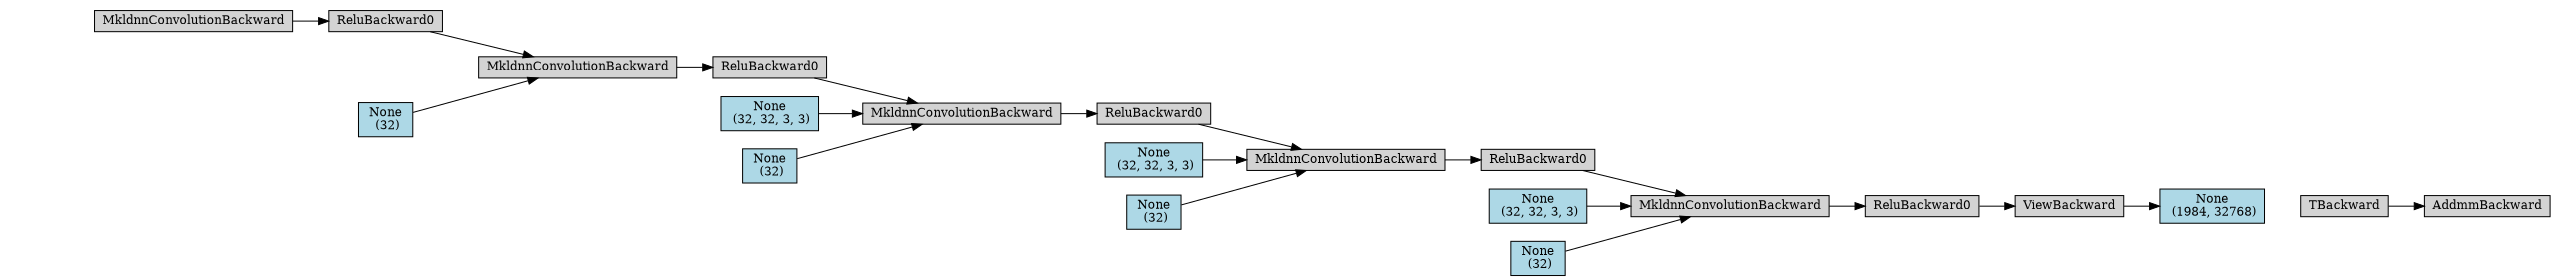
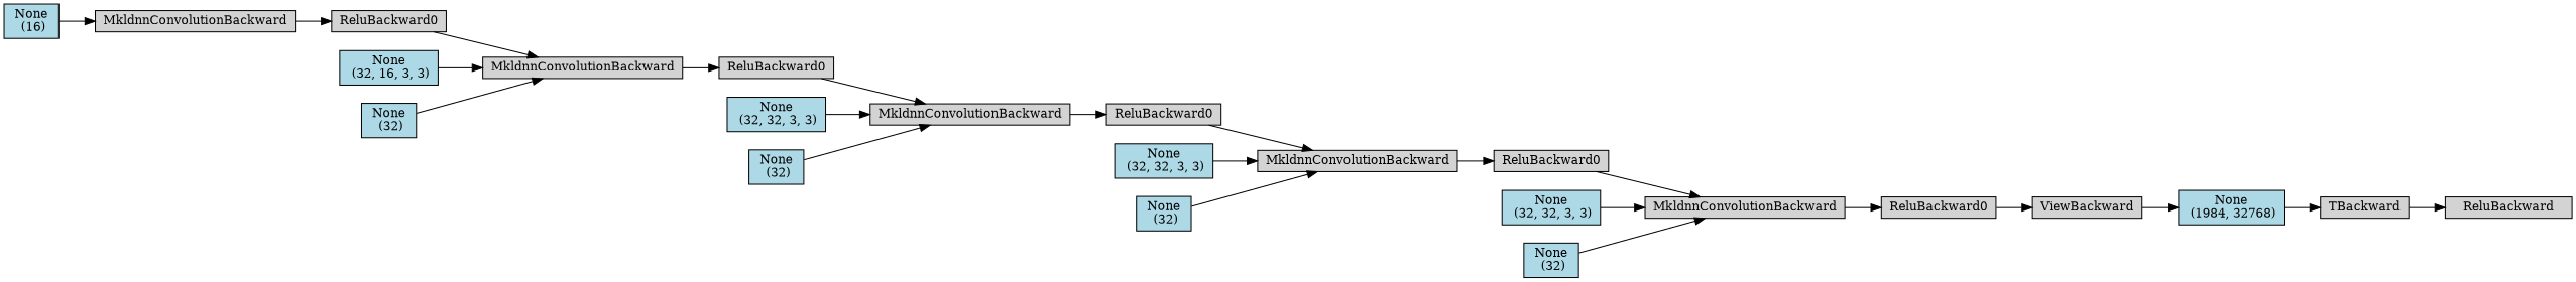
  digraph {
    rankdir=LR
    node [align=left fontsize=12 ranksep=0.1 shape=box style=filled]
-   n1 [height=0.2 label=AddmmBackward]
+   n1 [height=0.2 label=ReluBackward]
    n2 [height=0.2 label=ViewBackward]
    n3 [fillcolor=lightblue height=0.2 label="None\n (1984, 32768)"]
    n4 [height=0.2 label=ReluBackward0]
    n5 [height=0.2 label=MkldnnConvolutionBackward]
    n6 [height=0.2 label=ReluBackward0]
    n7 [height=0.2 label=MkldnnConvolutionBackward]
    n8 [height=0.2 label=ReluBackward0]
    n9 [height=0.2 label=MkldnnConvolutionBackward]
    n10 [height=0.2 label=ReluBackward0]
    n11 [height=0.2 label=MkldnnConvolutionBackward]
    n12 [height=0.2 label=ReluBackward0]
    n13 [height=0.2 label=MkldnnConvolutionBackward]
+   n14 [fillcolor=lightblue height=0.2 label="None\n (16)"]
+   n15 [fillcolor=lightblue height=0.2 label="None\n (32, 16, 3, 3)"]
    n16 [fillcolor=lightblue height=0.2 label="None\n (32)"]
    n17 [fillcolor=lightblue height=0.2 label="None\n (32, 32, 3, 3)"]
    n18 [fillcolor=lightblue height=0.2 label="None\n (32)"]
    n19 [fillcolor=lightblue height=0.2 label="None\n (32, 32, 3, 3)"]
    n20 [fillcolor=lightblue height=0.2 label="None\n (32)"]
    n21 [fillcolor=lightblue height=0.2 label="None\n (32, 32, 3, 3)"]
    n22 [fillcolor=lightblue height=0.2 label="None\n (32)"]
    n23 [height=0.2 label=TBackward]
    n2 -> n3
+   n3 -> n23
    n4 -> n2
    n5 -> n4
    n6 -> n5
    n7 -> n6
    n8 -> n7
    n9 -> n8
    n10 -> n9
    n11 -> n10
    n12 -> n11
    n13 -> n12
+   n14 -> n13
+   n15 -> n11
    n16 -> n11
    n17 -> n9
    n18 -> n9
    n19 -> n7
    n20 -> n7
    n21 -> n5
    n22 -> n5
    n23 -> n1
  }
